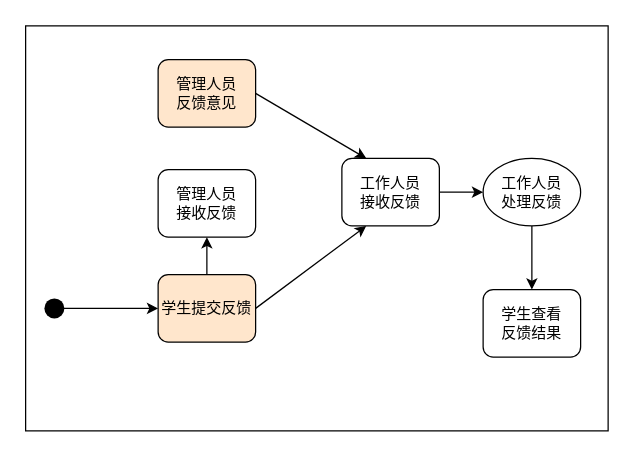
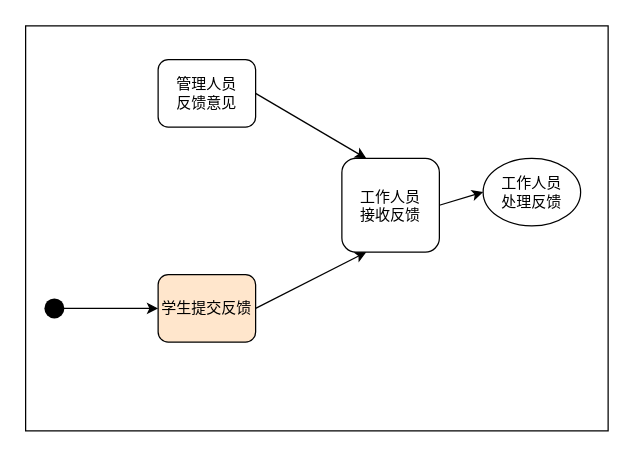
  <mxCell id="0" />
  <mxCell id="1" parent="0" />
  <mxCell id="2" value="" style="rounded=0;whiteSpace=wrap;html=1;" vertex="1" parent="1"><mxGeometry x="20" y="20" width="466" height="324" as="geometry" /></mxCell>
  <mxCell id="3" value="学生提交反馈" style="rounded=1;whiteSpace=wrap;html=1;fillColor=#ffe6cc;" vertex="1" parent="1"><mxGeometry x="126" y="219" width="78" height="54" as="geometry" /></mxCell>
  <mxCell id="4" value="" style="shape=waypoint;sketch=0;fillStyle=solid;size=6;pointerEvents=1;points=[];fillColor=none;resizable=0;rotatable=0;perimeter=centerPerimeter;snapToPoint=1;strokeWidth=6;" vertex="1" parent="1"><mxGeometry x="23" y="226" width="40" height="40" as="geometry" /></mxCell>
  <mxCell id="5" value="" style="endArrow=classic;html=1;rounded=0;exitX=0.997;exitY=0.504;exitDx=0;exitDy=0;exitPerimeter=0;entryX=0;entryY=0.5;entryDx=0;entryDy=0;" edge="1" parent="1" source="4" target="3"><mxGeometry width="50" height="50" relative="1" as="geometry"><mxPoint x="318" y="327" as="sourcePoint" /><mxPoint x="368" y="277" as="targetPoint" /></mxGeometry></mxCell>
- <mxCell id="6" value="工作人员&lt;br&gt;接收反馈" style="rounded=1;whiteSpace=wrap;html=1;" vertex="1" parent="1"><mxGeometry x="273" y="126" width="78" height="54" as="geometry" /></mxCell>
+ <mxCell id="6" value="工作人员&lt;br&gt;接收反馈" style="rounded=1;whiteSpace=wrap;html=1;" vertex="1" parent="1"><mxGeometry x="273" y="126" width="78" height="75" as="geometry" /></mxCell>
  <mxCell id="7" value="" style="endArrow=classic;html=1;rounded=0;exitX=1;exitY=0.5;exitDx=0;exitDy=0;entryX=0.25;entryY=1;entryDx=0;entryDy=0;" edge="1" parent="1" source="3" target="6"><mxGeometry width="50" height="50" relative="1" as="geometry"><mxPoint x="359" y="326" as="sourcePoint" /><mxPoint x="168" y="180" as="targetPoint" /></mxGeometry></mxCell>
  <mxCell id="8" value="工作人员&lt;br&gt;处理反馈" style="ellipse;whiteSpace=wrap;html=1;" vertex="1" parent="1"><mxGeometry x="386" y="126" width="78" height="54" as="geometry" /></mxCell>
  <mxCell id="9" value="" style="endArrow=classic;html=1;rounded=0;exitX=1;exitY=0.5;exitDx=0;exitDy=0;entryX=0;entryY=0.5;entryDx=0;entryDy=0;" edge="1" parent="1" source="6" target="8"><mxGeometry width="50" height="50" relative="1" as="geometry"><mxPoint x="178" y="229" as="sourcePoint" /><mxPoint x="178" y="190" as="targetPoint" /></mxGeometry></mxCell>
- <mxCell id="10" value="管理人员&lt;br&gt;接收反馈" style="rounded=1;whiteSpace=wrap;html=1;" vertex="1" parent="1"><mxGeometry x="126" y="135" width="78" height="54" as="geometry" /></mxCell>
- <mxCell id="11" value="管理人员&lt;br&gt;反馈意见" style="rounded=1;whiteSpace=wrap;html=1;fillColor=#ffe6cc;" vertex="1" parent="1"><mxGeometry x="126" y="47" width="78" height="54" as="geometry" /></mxCell>
- <mxCell id="12" value="" style="endArrow=classic;html=1;rounded=0;exitX=0.5;exitY=0;exitDx=0;exitDy=0;entryX=0.5;entryY=1;entryDx=0;entryDy=0;" edge="1" parent="1" source="3" target="10"><mxGeometry width="50" height="50" relative="1" as="geometry"><mxPoint x="302" y="283" as="sourcePoint" /><mxPoint x="144" y="199" as="targetPoint" /></mxGeometry></mxCell>
- <mxCell id="13" value="" style="endArrow=classic;html=1;rounded=0;exitX=0.5;exitY=1;exitDx=0;exitDy=0;entryX=0.5;entryY=0;entryDx=0;entryDy=0;" edge="1" parent="1" source="8" target="14"><mxGeometry width="50" height="50" relative="1" as="geometry"><mxPoint x="243" y="230" as="sourcePoint" /><mxPoint x="328" y="225" as="targetPoint" /></mxGeometry></mxCell>
- <mxCell id="14" value="学生查看&lt;br&gt;反馈结果" style="rounded=1;whiteSpace=wrap;html=1;" vertex="1" parent="1"><mxGeometry x="386" y="231" width="78" height="54" as="geometry" /></mxCell>
+ <mxCell id="11" value="管理人员&lt;br&gt;反馈意见" style="rounded=1;whiteSpace=wrap;html=1;" vertex="1" parent="1"><mxGeometry x="126" y="47" width="78" height="54" as="geometry" /></mxCell>
  <mxCell id="15" value="" style="endArrow=classic;html=1;rounded=0;exitX=1;exitY=0.5;exitDx=0;exitDy=0;entryX=0.25;entryY=0;entryDx=0;entryDy=0;" edge="1" parent="1" source="11" target="6"><mxGeometry width="50" height="50" relative="1" as="geometry"><mxPoint x="243" y="230" as="sourcePoint" /><mxPoint x="293" y="180" as="targetPoint" /></mxGeometry></mxCell>
